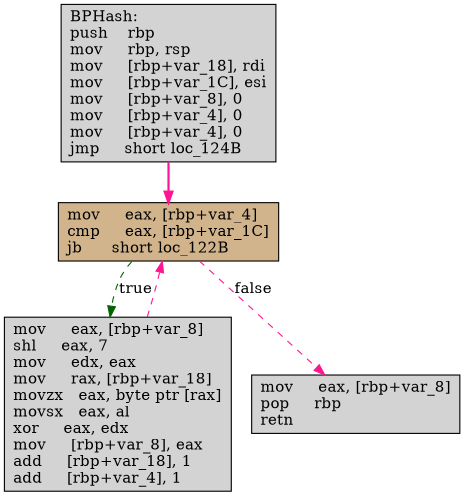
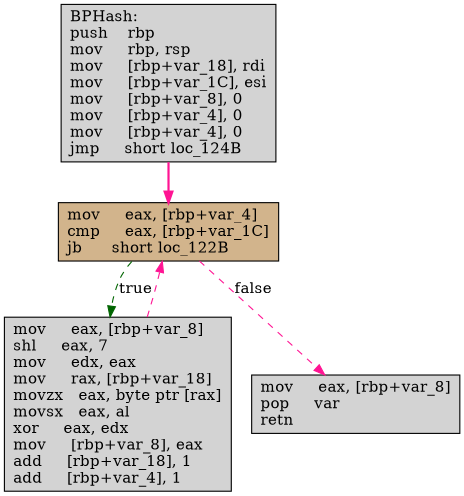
  digraph {
    node [shape=box style=filled fillcolor=lightgrey]
    edge [color=deeppink style=dashed]
    n1 [label="BPHash:\lpush    rbp\lmov     rbp, rsp\lmov     [rbp+var_18], rdi\lmov     [rbp+var_1C], esi\lmov     [rbp+var_8], 0\lmov     [rbp+var_4], 0\lmov     [rbp+var_4], 0\ljmp     short loc_124B\l"]
    n2 [label="mov     eax, [rbp+var_4]\lcmp     eax, [rbp+var_1C]\ljb      short loc_122B\l" fillcolor=tan]
    n3 [label="mov     eax, [rbp+var_8]\lshl     eax, 7\lmov     edx, eax\lmov     rax, [rbp+var_18]\lmovzx   eax, byte ptr [rax]\lmovsx   eax, al\lxor     eax, edx\lmov     [rbp+var_8], eax\ladd     [rbp+var_18], 1\ladd     [rbp+var_4], 1\l"]
-   n4 [label="mov     eax, [rbp+var_8]\lpop     rbp\lretn\l"]
+   n4 [label="mov     eax, [rbp+var_8]\lpop     var\lretn\l"]
    n1 -> n2 [style=bold]
    n2 -> n3 [color=darkgreen label=true]
    n2 -> n4 [label=false]
    n3 -> n2
  }
